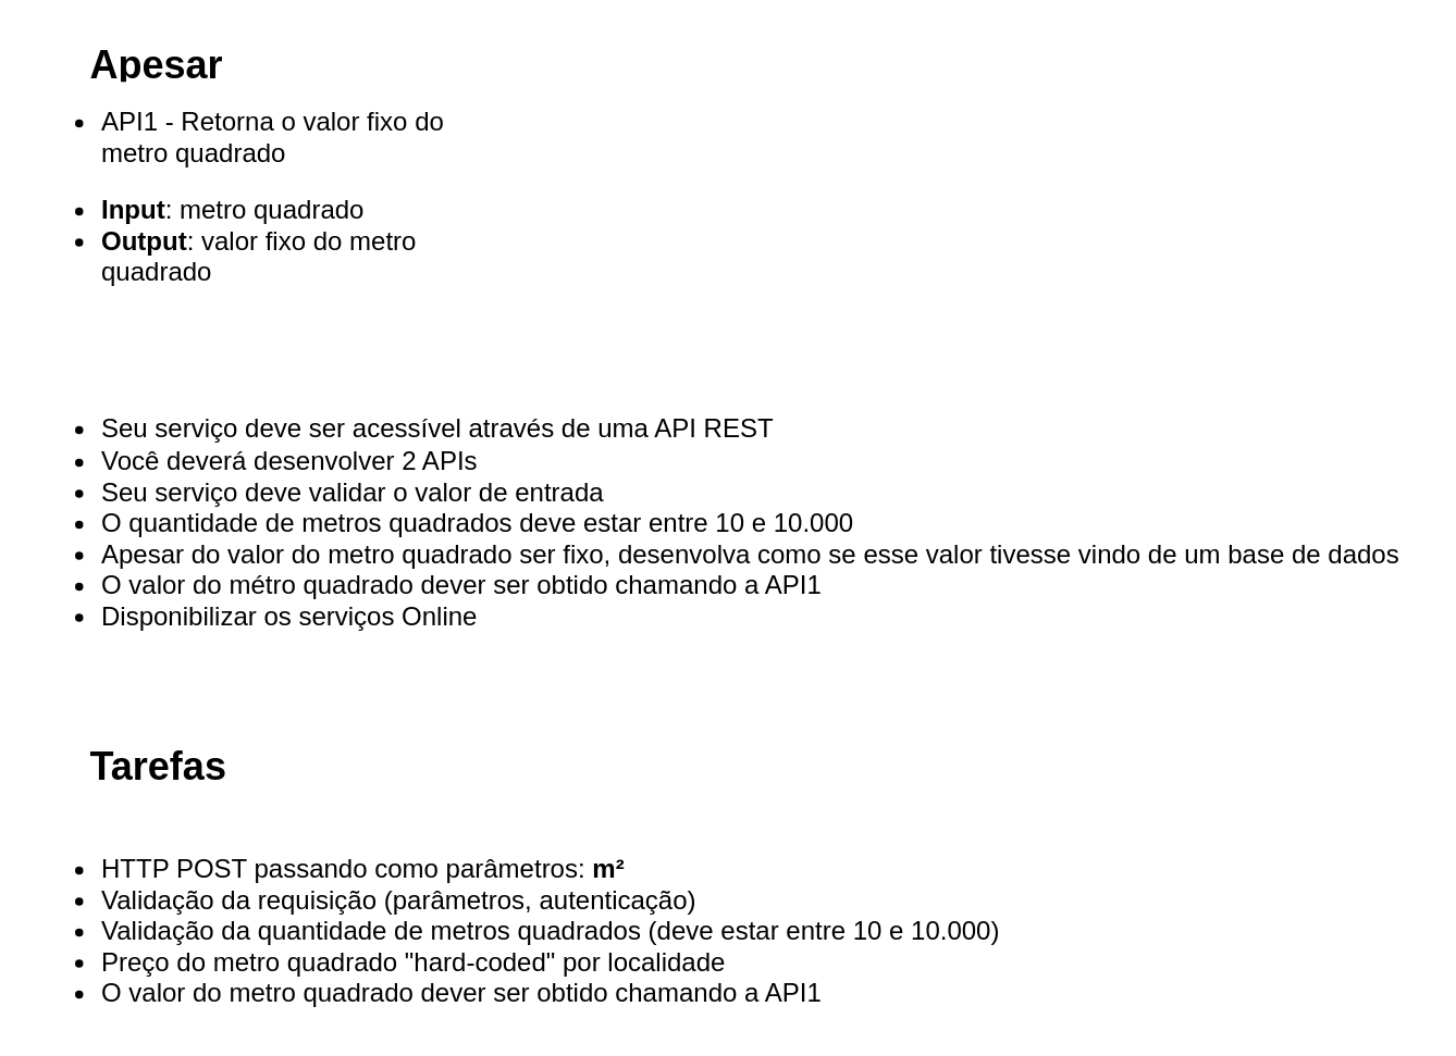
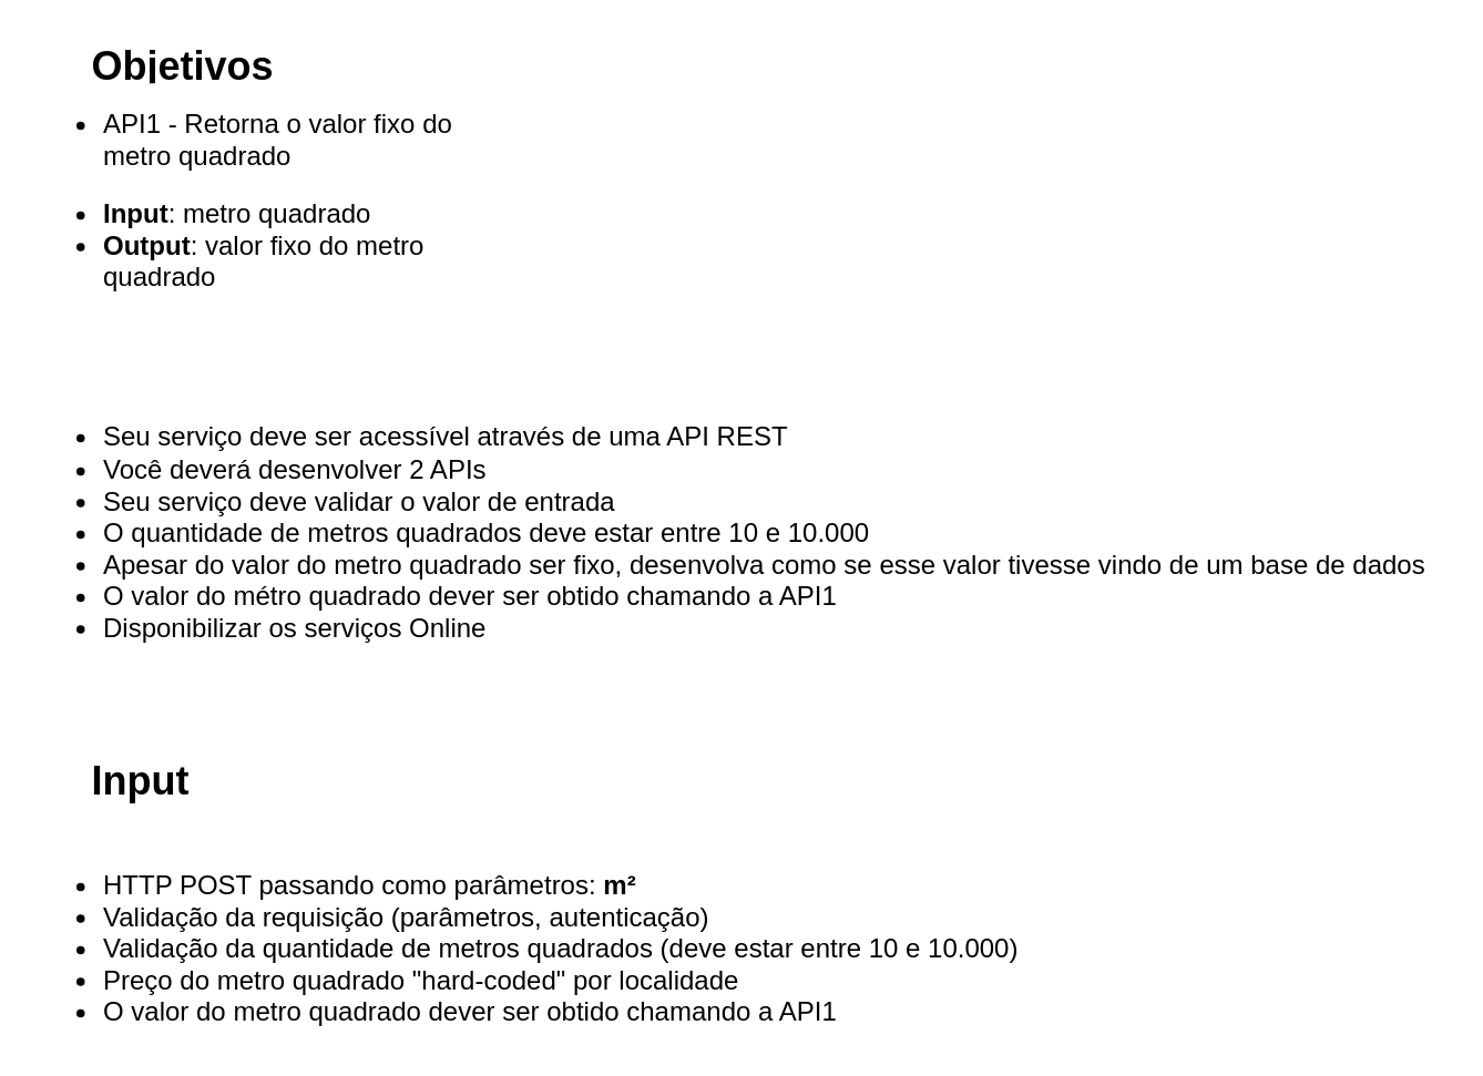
  <mxCell id="0" />
  <mxCell id="1" parent="0" />
  <mxCell id="2" value="&lt;div style=&quot;font-size: 16px&quot; align=&quot;left&quot;&gt;&lt;ul&gt;&lt;li&gt;&lt;font style=&quot;font-size: 16px&quot;&gt;API1 - Retorna o valor fixo do metro quadrado&lt;/font&gt;&lt;/li&gt;&lt;/ul&gt;&lt;/div&gt;&lt;div style=&quot;font-size: 16px&quot; align=&quot;left&quot;&gt;&lt;ul&gt;&lt;li&gt;&lt;font style=&quot;font-size: 16px&quot;&gt;&lt;b&gt;Input&lt;/b&gt;: metro quadrado &lt;br&gt;&lt;/font&gt;&lt;/li&gt;&lt;li&gt;&lt;font style=&quot;font-size: 16px&quot;&gt;&lt;b&gt;Output&lt;/b&gt;: valor fixo do metro quadrado&lt;br&gt;&lt;/font&gt;&lt;/li&gt;&lt;/ul&gt;&lt;/div&gt;" style="text;html=1;strokeColor=none;fillColor=none;align=left;verticalAlign=middle;whiteSpace=wrap;rounded=0;" vertex="1" parent="1"><mxGeometry x="20" y="70" width="290" height="100" as="geometry" /></mxCell>
  <mxCell id="3" value="&lt;div style=&quot;font-size: 16px&quot; align=&quot;left&quot;&gt;&lt;ul&gt;&lt;li&gt;&lt;font style=&quot;font-size: 16px&quot;&gt;Seu serviço deve ser acessível através de uma API REST&lt;br&gt;&lt;/font&gt;&lt;/li&gt;&lt;li&gt;&lt;font style=&quot;font-size: 16px&quot;&gt;Você deverá desenvolver 2 APIs&lt;br&gt;&lt;/font&gt;&lt;/li&gt;&lt;li&gt;&lt;font style=&quot;font-size: 16px&quot;&gt;Seu serviço deve validar o valor de entrada&lt;br&gt;&lt;/font&gt;&lt;/li&gt;&lt;li&gt;&lt;font style=&quot;font-size: 16px&quot;&gt;O quantidade de metros quadrados deve estar entre 10 e 10.000&lt;br&gt;&lt;/font&gt;&lt;/li&gt;&lt;li&gt;&lt;font style=&quot;font-size: 16px&quot;&gt;Apesar do valor do metro quadrado ser fixo, desenvolva como se esse valor tivesse vindo de um base de dados&lt;br&gt;&lt;/font&gt;&lt;/li&gt;&lt;li&gt;&lt;font style=&quot;font-size: 16px&quot;&gt;O valor do métro quadrado dever ser obtido chamando a API1&lt;br&gt;&lt;/font&gt;&lt;/li&gt;&lt;li&gt;&lt;font style=&quot;font-size: 16px&quot;&gt;Disponibilizar os serviços Online&lt;br&gt;&lt;/font&gt;&lt;/li&gt;&lt;/ul&gt;&lt;/div&gt;" style="text;html=1;align=left;verticalAlign=middle;resizable=0;points=[];autosize=1;" vertex="1" parent="1"><mxGeometry x="20" y="250" width="850" height="140" as="geometry" /></mxCell>
- <mxCell id="4" value="&lt;h1&gt;Apesar&lt;br&gt;&lt;/h1&gt;&lt;p&gt;&lt;br&gt;&lt;/p&gt;" style="text;html=1;strokeColor=none;fillColor=none;spacing=5;spacingTop=-20;whiteSpace=wrap;overflow=hidden;rounded=0;" vertex="1" parent="1"><mxGeometry x="50" y="20" width="190" height="30" as="geometry" /></mxCell>
- <mxCell id="5" value="&lt;h1&gt;Tarefas&lt;/h1&gt;&lt;p style=&quot;font-size: 16px&quot;&gt;&lt;br&gt;&lt;/p&gt;" style="text;html=1;strokeColor=none;fillColor=none;spacing=5;spacingTop=-20;whiteSpace=wrap;overflow=hidden;rounded=0;" vertex="1" parent="1"><mxGeometry x="50" y="450" width="190" height="40" as="geometry" /></mxCell>
+ <mxCell id="4" value="&lt;h1&gt;Objetivos&lt;br&gt;&lt;/h1&gt;&lt;p&gt;&lt;br&gt;&lt;/p&gt;" style="text;html=1;strokeColor=none;fillColor=none;spacing=5;spacingTop=-20;whiteSpace=wrap;overflow=hidden;rounded=0;" vertex="1" parent="1"><mxGeometry x="50" y="20" width="190" height="30" as="geometry" /></mxCell>
+ <mxCell id="5" value="&lt;h1&gt;Input&lt;/h1&gt;&lt;p style=&quot;font-size: 16px&quot;&gt;&lt;br&gt;&lt;/p&gt;" style="text;html=1;strokeColor=none;fillColor=none;spacing=5;spacingTop=-20;whiteSpace=wrap;overflow=hidden;rounded=0;" vertex="1" parent="1"><mxGeometry x="50" y="450" width="190" height="40" as="geometry" /></mxCell>
  <mxCell id="6" value="&lt;div style=&quot;font-size: 16px&quot; align=&quot;left&quot;&gt;&lt;ul&gt;&lt;li&gt;&lt;font style=&quot;font-size: 16px&quot;&gt;HTTP POST passando como parâmetros: &lt;b&gt;m²&lt;br&gt;&lt;/b&gt;&lt;/font&gt;&lt;/li&gt;&lt;li&gt;&lt;font style=&quot;font-size: 16px&quot;&gt;Validação da requisição (parâmetros, autenticação)&lt;br&gt;&lt;/font&gt;&lt;/li&gt;&lt;li&gt;&lt;font style=&quot;font-size: 16px&quot;&gt;Validação da quantidade de metros quadrados (deve estar entre 10 e 10.000)&lt;/font&gt;&lt;/li&gt;&lt;li&gt;&lt;font style=&quot;font-size: 16px&quot;&gt;Preço do metro quadrado &quot;hard-coded&quot; por localidade&lt;br&gt;&lt;/font&gt;&lt;/li&gt;&lt;li&gt;&lt;font style=&quot;font-size: 16px&quot;&gt;O valor do metro quadrado dever ser obtido chamando a API1&lt;br&gt;&lt;/font&gt;&lt;/li&gt;&lt;/ul&gt;&lt;/div&gt;" style="text;html=1;align=left;verticalAlign=middle;resizable=0;points=[];autosize=1;" vertex="1" parent="1"><mxGeometry x="20" y="515" width="600" height="110" as="geometry" /></mxCell>
